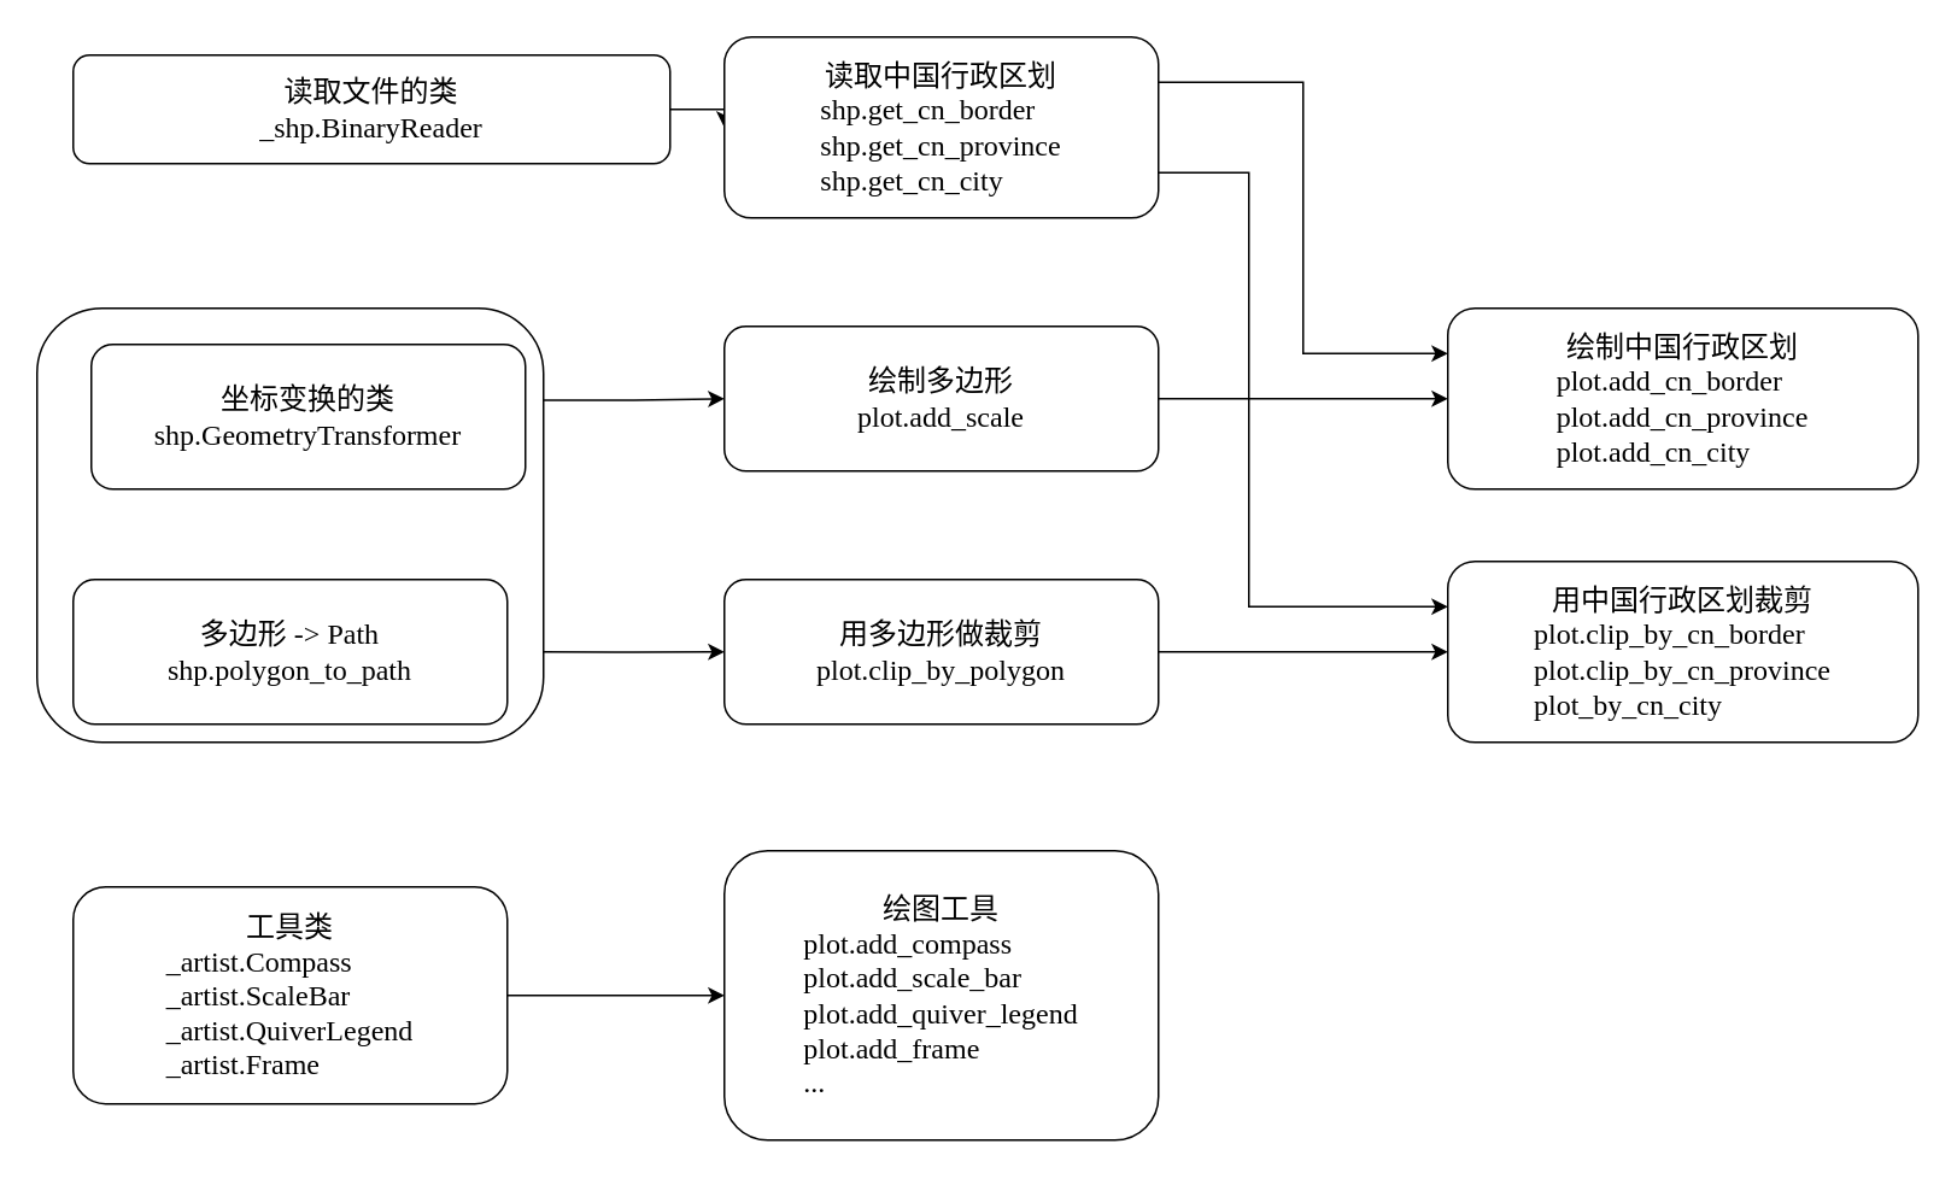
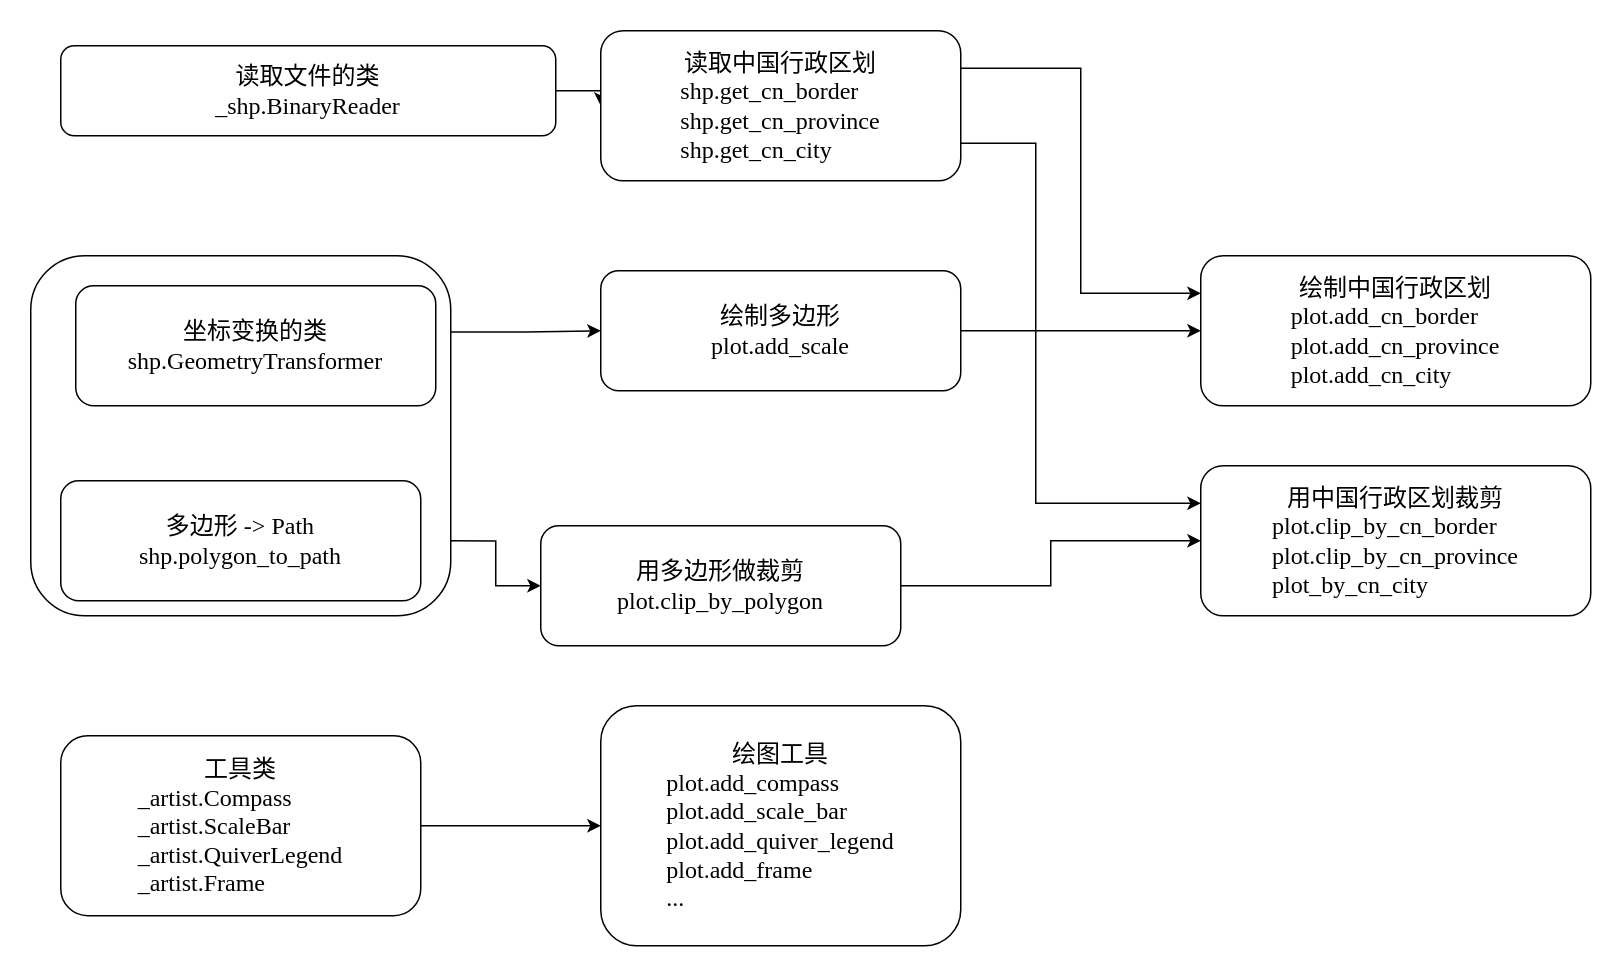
  <mxCell id="0" />
  <mxCell id="1" parent="0" />
  <mxCell id="2" style="edgeStyle=orthogonalEdgeStyle;rounded=0;orthogonalLoop=1;jettySize=auto;html=1;exitX=0.994;exitY=0.212;exitDx=0;exitDy=0;entryX=0;entryY=0.5;entryDx=0;entryDy=0;exitPerimeter=0;" parent="1" source="4" target="11" edge="1"><mxGeometry relative="1" as="geometry" /></mxCell>
  <mxCell id="3" style="edgeStyle=orthogonalEdgeStyle;rounded=0;orthogonalLoop=1;jettySize=auto;html=1;exitX=0.997;exitY=0.792;exitDx=0;exitDy=0;entryX=0;entryY=0.5;entryDx=0;entryDy=0;exitPerimeter=0;" parent="1" source="4" target="15" edge="1"><mxGeometry relative="1" as="geometry" /></mxCell>
  <mxCell id="4" value="" style="rounded=1;whiteSpace=wrap;html=1;" parent="1" vertex="1"><mxGeometry x="20" y="170" width="280" height="240" as="geometry" /></mxCell>
  <mxCell id="5" style="edgeStyle=orthogonalEdgeStyle;rounded=0;orthogonalLoop=1;jettySize=auto;html=1;exitX=1;exitY=0.5;exitDx=0;exitDy=0;entryX=0;entryY=0.5;entryDx=0;entryDy=0;" parent="1" source="6" target="9" edge="1"><mxGeometry relative="1" as="geometry" /></mxCell>
  <mxCell id="6" value="&lt;div&gt;&lt;font style=&quot;font-size: 16px;&quot; face=&quot;Lucida Console&quot;&gt;读取文件的类&lt;/font&gt;&lt;/div&gt;&lt;font style=&quot;font-size: 16px;&quot; face=&quot;Lucida Console&quot;&gt;_shp.BinaryReader&lt;/font&gt;" style="rounded=1;whiteSpace=wrap;html=1;" parent="1" vertex="1"><mxGeometry x="40" y="30" width="330" height="60" as="geometry" /></mxCell>
  <mxCell id="7" style="edgeStyle=orthogonalEdgeStyle;rounded=0;orthogonalLoop=1;jettySize=auto;html=1;exitX=1;exitY=0.25;exitDx=0;exitDy=0;entryX=0;entryY=0.25;entryDx=0;entryDy=0;" parent="1" source="9" target="13" edge="1"><mxGeometry relative="1" as="geometry" /></mxCell>
  <mxCell id="8" style="edgeStyle=orthogonalEdgeStyle;rounded=0;orthogonalLoop=1;jettySize=auto;html=1;exitX=1;exitY=0.75;exitDx=0;exitDy=0;entryX=0;entryY=0.25;entryDx=0;entryDy=0;" parent="1" source="9" target="16" edge="1"><mxGeometry relative="1" as="geometry"><Array as="points"><mxPoint x="690" y="95" /><mxPoint x="690" y="335" /></Array></mxGeometry></mxCell>
  <mxCell id="9" value="&lt;div&gt;&lt;font face=&quot;Lucida Console&quot;&gt;&lt;span style=&quot;font-size: 16px;&quot;&gt;读取中国行政区划&lt;/span&gt;&lt;/font&gt;&lt;/div&gt;&lt;font face=&quot;Lucida Console&quot;&gt;&lt;div style=&quot;text-align: left;&quot;&gt;&lt;span style=&quot;font-size: 16px; background-color: initial;&quot;&gt;shp.get_cn_border&lt;/span&gt;&lt;/div&gt;&lt;/font&gt;&lt;div style=&quot;text-align: left;&quot;&gt;&lt;font face=&quot;Lucida Console&quot;&gt;&lt;span style=&quot;font-size: 16px;&quot;&gt;shp.get_cn_province&lt;/span&gt;&lt;/font&gt;&lt;/div&gt;&lt;div style=&quot;text-align: left;&quot;&gt;&lt;font face=&quot;Lucida Console&quot;&gt;&lt;span style=&quot;font-size: 16px;&quot;&gt;shp.get_cn_city&lt;/span&gt;&lt;/font&gt;&lt;/div&gt;" style="rounded=1;whiteSpace=wrap;html=1;" parent="1" vertex="1"><mxGeometry x="400" y="20" width="240" height="100" as="geometry" /></mxCell>
  <mxCell id="10" style="edgeStyle=orthogonalEdgeStyle;rounded=0;orthogonalLoop=1;jettySize=auto;html=1;exitX=1;exitY=0.5;exitDx=0;exitDy=0;entryX=0;entryY=0.5;entryDx=0;entryDy=0;" parent="1" source="11" target="13" edge="1"><mxGeometry relative="1" as="geometry" /></mxCell>
  <mxCell id="11" value="&lt;div&gt;&lt;font face=&quot;Lucida Console&quot;&gt;&lt;span style=&quot;font-size: 16px;&quot;&gt;绘制多边形&lt;/span&gt;&lt;/font&gt;&lt;/div&gt;&lt;font face=&quot;Lucida Console&quot;&gt;&lt;span style=&quot;font-size: 16px;&quot;&gt;plot.add_scale&lt;/span&gt;&lt;/font&gt;" style="rounded=1;whiteSpace=wrap;html=1;" parent="1" vertex="1"><mxGeometry x="400" y="180" width="240" height="80" as="geometry" /></mxCell>
  <mxCell id="12" value="&lt;div&gt;&lt;font face=&quot;Lucida Console&quot;&gt;&lt;span style=&quot;font-size: 16px;&quot;&gt;坐标变换的类&lt;/span&gt;&lt;/font&gt;&lt;/div&gt;&lt;font face=&quot;Lucida Console&quot;&gt;&lt;span style=&quot;font-size: 16px;&quot;&gt;shp.GeometryTransformer&lt;/span&gt;&lt;/font&gt;" style="rounded=1;whiteSpace=wrap;html=1;" parent="1" vertex="1"><mxGeometry x="50" y="190" width="240" height="80" as="geometry" /></mxCell>
  <mxCell id="13" value="&lt;div&gt;&lt;font face=&quot;Lucida Console&quot;&gt;&lt;span style=&quot;font-size: 16px;&quot;&gt;绘制中国行政区划&lt;/span&gt;&lt;/font&gt;&lt;/div&gt;&lt;font face=&quot;Lucida Console&quot;&gt;&lt;div style=&quot;text-align: left;&quot;&gt;&lt;span style=&quot;font-size: 16px; background-color: initial;&quot;&gt;plot.add_cn_border&lt;/span&gt;&lt;/div&gt;&lt;/font&gt;&lt;div style=&quot;text-align: left;&quot;&gt;&lt;font face=&quot;Lucida Console&quot;&gt;&lt;span style=&quot;font-size: 16px;&quot;&gt;plot.add_cn_province&lt;/span&gt;&lt;/font&gt;&lt;/div&gt;&lt;div style=&quot;text-align: left;&quot;&gt;&lt;font face=&quot;Lucida Console&quot;&gt;&lt;span style=&quot;font-size: 16px;&quot;&gt;plot.add_cn_city&lt;/span&gt;&lt;/font&gt;&lt;/div&gt;" style="rounded=1;whiteSpace=wrap;html=1;" parent="1" vertex="1"><mxGeometry x="800" y="170" width="260" height="100" as="geometry" /></mxCell>
  <mxCell id="14" style="edgeStyle=orthogonalEdgeStyle;rounded=0;orthogonalLoop=1;jettySize=auto;html=1;exitX=1;exitY=0.5;exitDx=0;exitDy=0;entryX=0;entryY=0.5;entryDx=0;entryDy=0;" parent="1" source="15" target="16" edge="1"><mxGeometry relative="1" as="geometry" /></mxCell>
- <mxCell id="15" value="&lt;div&gt;&lt;font face=&quot;Lucida Console&quot;&gt;&lt;span style=&quot;font-size: 16px;&quot;&gt;用多边形做裁剪&lt;/span&gt;&lt;/font&gt;&lt;/div&gt;&lt;font face=&quot;Lucida Console&quot;&gt;&lt;span style=&quot;font-size: 16px;&quot;&gt;plot.clip_by_polygon&lt;/span&gt;&lt;/font&gt;" style="rounded=1;whiteSpace=wrap;html=1;" parent="1" vertex="1"><mxGeometry x="400" y="320" width="240" height="80" as="geometry" /></mxCell>
+ <mxCell id="15" value="&lt;div&gt;&lt;font face=&quot;Lucida Console&quot;&gt;&lt;span style=&quot;font-size: 16px;&quot;&gt;用多边形做裁剪&lt;/span&gt;&lt;/font&gt;&lt;/div&gt;&lt;font face=&quot;Lucida Console&quot;&gt;&lt;span style=&quot;font-size: 16px;&quot;&gt;plot.clip_by_polygon&lt;/span&gt;&lt;/font&gt;" style="rounded=1;whiteSpace=wrap;html=1;" parent="1" vertex="1"><mxGeometry x="360" y="350" width="240" height="80" as="geometry" /></mxCell>
  <mxCell id="16" value="&lt;div&gt;&lt;font face=&quot;Lucida Console&quot;&gt;&lt;span style=&quot;font-size: 16px;&quot;&gt;用中国行政区划裁剪&lt;/span&gt;&lt;/font&gt;&lt;/div&gt;&lt;font face=&quot;Lucida Console&quot;&gt;&lt;div style=&quot;text-align: left;&quot;&gt;&lt;span style=&quot;font-size: 16px; background-color: initial;&quot;&gt;plot.clip_by_cn_border&lt;/span&gt;&lt;/div&gt;&lt;/font&gt;&lt;div style=&quot;text-align: left;&quot;&gt;&lt;font face=&quot;Lucida Console&quot;&gt;&lt;span style=&quot;font-size: 16px;&quot;&gt;plot.clip_by_cn_province&lt;/span&gt;&lt;/font&gt;&lt;/div&gt;&lt;div style=&quot;text-align: left;&quot;&gt;&lt;font face=&quot;Lucida Console&quot;&gt;&lt;span style=&quot;font-size: 16px;&quot;&gt;plot_by_cn_city&lt;/span&gt;&lt;/font&gt;&lt;/div&gt;" style="rounded=1;whiteSpace=wrap;html=1;" parent="1" vertex="1"><mxGeometry x="800" y="310" width="260" height="100" as="geometry" /></mxCell>
  <mxCell id="17" value="&lt;div&gt;&lt;font face=&quot;Lucida Console&quot;&gt;&lt;span style=&quot;font-size: 16px;&quot;&gt;多边形 -&amp;gt; Path&lt;/span&gt;&lt;/font&gt;&lt;/div&gt;&lt;font face=&quot;Lucida Console&quot;&gt;&lt;span style=&quot;font-size: 16px;&quot;&gt;shp.polygon_to_path&lt;/span&gt;&lt;/font&gt;" style="rounded=1;whiteSpace=wrap;html=1;" parent="1" vertex="1"><mxGeometry x="40" y="320" width="240" height="80" as="geometry" /></mxCell>
  <mxCell id="18" value="&lt;font face=&quot;Lucida Console&quot;&gt;&lt;span style=&quot;font-size: 16px;&quot;&gt;绘图工具&lt;/span&gt;&lt;/font&gt;&lt;div style=&quot;text-align: left;&quot;&gt;&lt;font face=&quot;Lucida Console&quot;&gt;&lt;span style=&quot;font-size: 16px;&quot;&gt;plot.add_compass&lt;/span&gt;&lt;/font&gt;&lt;/div&gt;&lt;div style=&quot;text-align: left;&quot;&gt;&lt;font face=&quot;Lucida Console&quot;&gt;&lt;span style=&quot;font-size: 16px;&quot;&gt;plot.add_scale_bar&lt;/span&gt;&lt;/font&gt;&lt;/div&gt;&lt;div style=&quot;text-align: left;&quot;&gt;&lt;font face=&quot;Lucida Console&quot;&gt;&lt;span style=&quot;font-size: 16px;&quot;&gt;plot.add_quiver_legend&lt;/span&gt;&lt;/font&gt;&lt;/div&gt;&lt;div style=&quot;text-align: left;&quot;&gt;&lt;span style=&quot;font-family: &amp;quot;Lucida Console&amp;quot;; font-size: 16px;&quot;&gt;plot.add_frame&lt;/span&gt;&lt;font face=&quot;Lucida Console&quot;&gt;&lt;span style=&quot;font-size: 16px;&quot;&gt;&lt;br&gt;&lt;/span&gt;&lt;/font&gt;&lt;/div&gt;&lt;div style=&quot;text-align: left;&quot;&gt;&lt;font face=&quot;Lucida Console&quot;&gt;&lt;span style=&quot;font-size: 16px;&quot;&gt;...&lt;/span&gt;&lt;/font&gt;&lt;/div&gt;" style="rounded=1;whiteSpace=wrap;html=1;" parent="1" vertex="1"><mxGeometry x="400" y="470" width="240" height="160" as="geometry" /></mxCell>
  <mxCell id="19" style="edgeStyle=orthogonalEdgeStyle;rounded=0;orthogonalLoop=1;jettySize=auto;html=1;exitX=1;exitY=0.5;exitDx=0;exitDy=0;entryX=0;entryY=0.5;entryDx=0;entryDy=0;" parent="1" source="20" target="18" edge="1"><mxGeometry relative="1" as="geometry" /></mxCell>
  <mxCell id="20" value="&lt;font face=&quot;Lucida Console&quot;&gt;&lt;span style=&quot;font-size: 16px;&quot;&gt;工具类&lt;/span&gt;&lt;/font&gt;&lt;div style=&quot;text-align: left;&quot;&gt;&lt;font face=&quot;Lucida Console&quot;&gt;&lt;span style=&quot;font-size: 16px;&quot;&gt;_artist.Compass&lt;/span&gt;&lt;/font&gt;&lt;/div&gt;&lt;div style=&quot;text-align: left;&quot;&gt;&lt;font face=&quot;Lucida Console&quot;&gt;&lt;span style=&quot;font-size: 16px;&quot;&gt;_artist.ScaleBar&lt;/span&gt;&lt;/font&gt;&lt;/div&gt;&lt;div&gt;&lt;div style=&quot;text-align: left;&quot;&gt;&lt;span style=&quot;font-size: 16px; font-family: &amp;quot;Lucida Console&amp;quot;; background-color: initial;&quot;&gt;_artist.QuiverLegend&lt;/span&gt;&lt;/div&gt;&lt;/div&gt;&lt;div style=&quot;text-align: left;&quot;&gt;&lt;span style=&quot;font-family: &amp;quot;Lucida Console&amp;quot;; font-size: 16px;&quot;&gt;_artist.Frame&lt;/span&gt;&lt;span style=&quot;font-size: 16px; font-family: &amp;quot;Lucida Console&amp;quot;; background-color: initial;&quot;&gt;&lt;br&gt;&lt;/span&gt;&lt;/div&gt;" style="rounded=1;whiteSpace=wrap;html=1;" parent="1" vertex="1"><mxGeometry x="40" y="490" width="240" height="120" as="geometry" /></mxCell>
